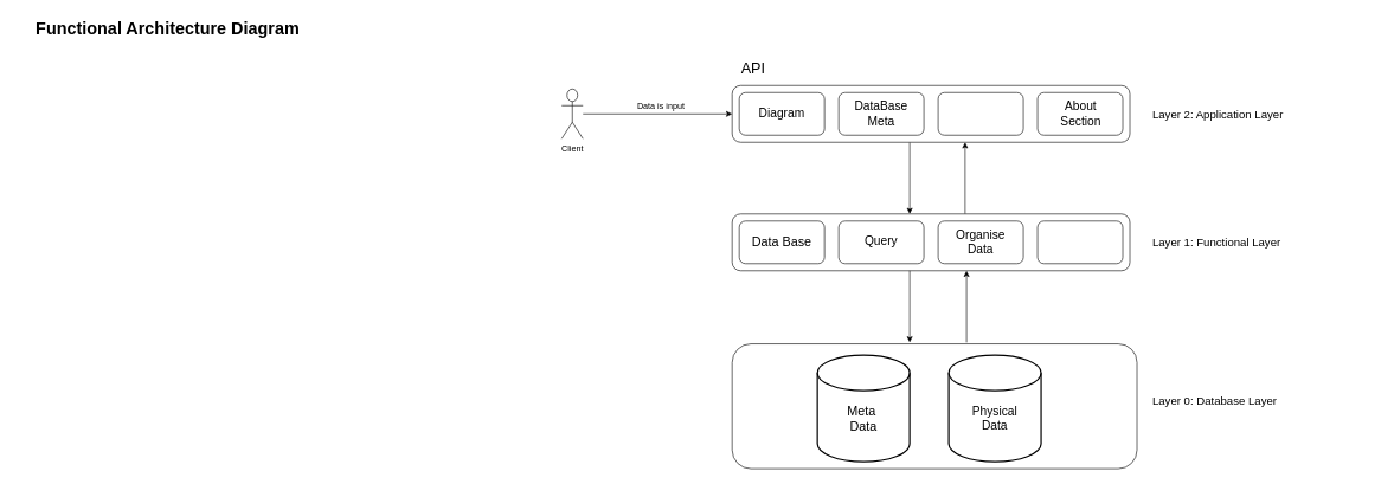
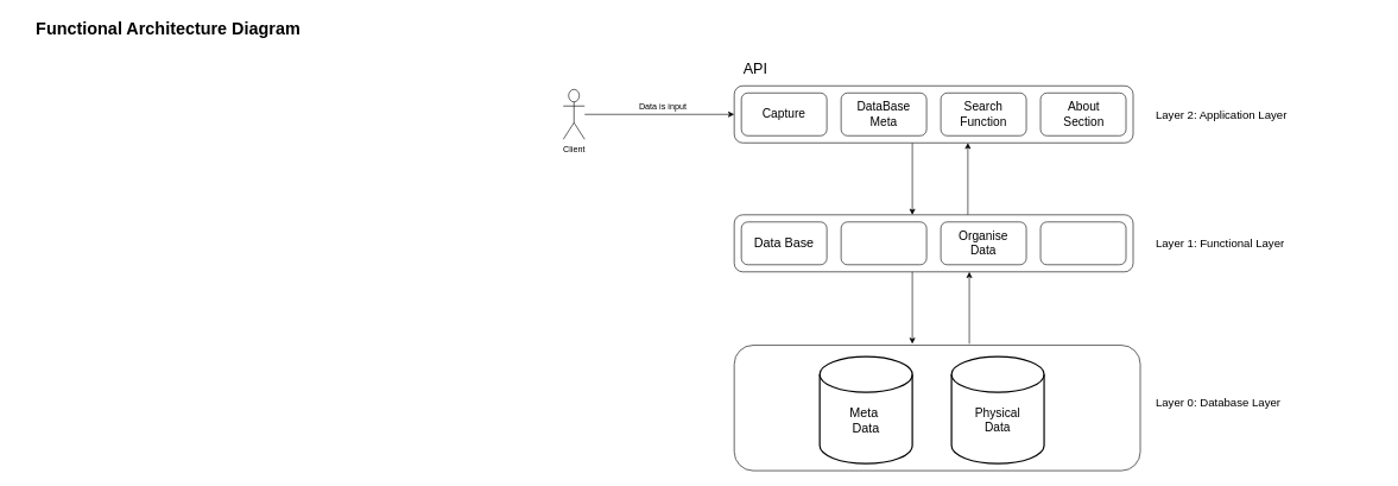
  <mxCell id="0" />
  <mxCell id="1" parent="0" />
  <mxCell id="2" style="edgeStyle=orthogonalEdgeStyle;rounded=0;orthogonalLoop=1;jettySize=auto;html=1;entryX=0.5;entryY=0;entryDx=0;entryDy=0;" parent="1" edge="1"><mxGeometry relative="1" as="geometry"><mxPoint x="1280" y="200" as="sourcePoint" /><mxPoint x="1280" y="301" as="targetPoint" /></mxGeometry></mxCell>
  <mxCell id="3" value="" style="rounded=1;whiteSpace=wrap;html=1;" parent="1" vertex="1"><mxGeometry x="1030" y="120" width="560" height="80" as="geometry" /></mxCell>
  <mxCell id="4" value="" style="rounded=1;whiteSpace=wrap;html=1;" parent="1" vertex="1"><mxGeometry x="1040" y="130" width="120" height="60" as="geometry" /></mxCell>
  <mxCell id="5" value="" style="rounded=1;whiteSpace=wrap;html=1;" parent="1" vertex="1"><mxGeometry x="1180" y="130" width="120" height="60" as="geometry" /></mxCell>
  <mxCell id="6" value="" style="rounded=1;whiteSpace=wrap;html=1;" parent="1" vertex="1"><mxGeometry x="1320" y="130" width="120" height="60" as="geometry" /></mxCell>
  <mxCell id="7" value="" style="rounded=1;whiteSpace=wrap;html=1;" parent="1" vertex="1"><mxGeometry x="1460" y="130" width="120" height="60" as="geometry" /></mxCell>
- <mxCell id="8" value="&lt;font style=&quot;font-size: 17px;&quot;&gt;Diagram&lt;/font&gt;" style="text;html=1;strokeColor=none;fillColor=none;align=center;verticalAlign=middle;whiteSpace=wrap;rounded=0;" parent="1" vertex="1"><mxGeometry x="1055" y="135" width="90" height="50" as="geometry" /></mxCell>
+ <mxCell id="8" value="&lt;font style=&quot;font-size: 17px;&quot;&gt;Capture&lt;/font&gt;" style="text;html=1;strokeColor=none;fillColor=none;align=center;verticalAlign=middle;whiteSpace=wrap;rounded=0;" parent="1" vertex="1"><mxGeometry x="1055" y="135" width="90" height="50" as="geometry" /></mxCell>
  <mxCell id="9" value="&lt;div style=&quot;font-size: 17px;&quot;&gt;&lt;font style=&quot;font-size: 17px;&quot;&gt;DataBase &lt;br&gt;&lt;/font&gt;&lt;/div&gt;&lt;div style=&quot;font-size: 17px;&quot;&gt;&lt;font style=&quot;font-size: 17px;&quot;&gt;Meta&lt;/font&gt;&lt;br&gt;&lt;/div&gt;" style="text;html=1;strokeColor=none;fillColor=none;align=center;verticalAlign=middle;whiteSpace=wrap;rounded=0;" parent="1" vertex="1"><mxGeometry x="1195" y="135" width="90" height="50" as="geometry" /></mxCell>
+ <mxCell id="10" value="&lt;div&gt;&lt;font style=&quot;font-size: 17px;&quot;&gt;Search&lt;/font&gt;&lt;/div&gt;&lt;font style=&quot;font-size: 17px;&quot;&gt;Function&lt;/font&gt;" style="text;html=1;strokeColor=none;fillColor=none;align=center;verticalAlign=middle;whiteSpace=wrap;rounded=0;" parent="1" vertex="1"><mxGeometry x="1335" y="135" width="90" height="50" as="geometry" /></mxCell>
  <mxCell id="11" value="&lt;div style=&quot;font-size: 17px;&quot;&gt;&lt;font style=&quot;font-size: 17px;&quot;&gt;About&lt;/font&gt;&lt;/div&gt;&lt;div style=&quot;font-size: 17px;&quot;&gt;&lt;font style=&quot;font-size: 17px;&quot;&gt;Section&lt;font style=&quot;font-size: 17px;&quot;&gt;&lt;br&gt;&lt;/font&gt;&lt;/font&gt;&lt;/div&gt;" style="text;html=1;strokeColor=none;fillColor=none;align=center;verticalAlign=middle;whiteSpace=wrap;rounded=0;" parent="1" vertex="1"><mxGeometry x="1476" y="135" width="90" height="50" as="geometry" /></mxCell>
  <mxCell id="12" style="edgeStyle=orthogonalEdgeStyle;rounded=0;orthogonalLoop=1;jettySize=auto;html=1;entryX=0;entryY=0.5;entryDx=0;entryDy=0;" edge="1" parent="1" source="13" target="3"><mxGeometry relative="1" as="geometry" /></mxCell>
  <mxCell id="13" value="&lt;div&gt;Client&lt;/div&gt;&lt;div&gt;&lt;br&gt;&lt;/div&gt;" style="shape=umlActor;verticalLabelPosition=bottom;verticalAlign=top;html=1;outlineConnect=0;" parent="1" vertex="1"><mxGeometry x="790" y="125" width="30" height="70" as="geometry" /></mxCell>
  <mxCell id="14" value="Functional Architecture Diagram" style="text;strokeColor=none;fillColor=none;html=1;fontSize=24;fontStyle=1;verticalAlign=middle;align=center;" parent="1" vertex="1"><mxGeometry x="20" y="20" width="430" height="40" as="geometry" /></mxCell>
  <mxCell id="15" value="&lt;font style=&quot;font-size: 21px;&quot;&gt;API&lt;/font&gt;" style="text;html=1;strokeColor=none;fillColor=none;align=center;verticalAlign=middle;whiteSpace=wrap;rounded=0;" parent="1" vertex="1"><mxGeometry x="990" y="80" width="140" height="30" as="geometry" /></mxCell>
  <mxCell id="16" value="&lt;div align=&quot;left&quot;&gt;&lt;font style=&quot;font-size: 16px;&quot;&gt;Layer 2: Application Layer&lt;/font&gt;&lt;br&gt;&lt;/div&gt;" style="text;html=1;strokeColor=none;fillColor=none;align=left;verticalAlign=middle;whiteSpace=wrap;rounded=0;" parent="1" vertex="1"><mxGeometry x="1620" y="145" width="320" height="30" as="geometry" /></mxCell>
  <mxCell id="17" value="Data is input" style="text;html=1;strokeColor=none;fillColor=none;align=center;verticalAlign=middle;whiteSpace=wrap;rounded=0;" parent="1" vertex="1"><mxGeometry x="870" y="135" width="120" height="30" as="geometry" /></mxCell>
  <mxCell id="18" style="edgeStyle=orthogonalEdgeStyle;rounded=0;orthogonalLoop=1;jettySize=auto;html=1;entryX=0.5;entryY=1;entryDx=0;entryDy=0;strokeColor=none;" parent="1" source="20" target="3" edge="1"><mxGeometry relative="1" as="geometry" /></mxCell>
  <mxCell id="19" style="edgeStyle=orthogonalEdgeStyle;rounded=0;orthogonalLoop=1;jettySize=auto;html=1;exitX=0.5;exitY=0;exitDx=0;exitDy=0;entryX=0.5;entryY=1;entryDx=0;entryDy=0;" parent="1" edge="1"><mxGeometry relative="1" as="geometry"><mxPoint x="1358" y="301" as="sourcePoint" /><mxPoint x="1358" y="200" as="targetPoint" /></mxGeometry></mxCell>
  <mxCell id="20" value="" style="rounded=1;whiteSpace=wrap;html=1;" parent="1" vertex="1"><mxGeometry x="1030" y="301" width="560" height="80" as="geometry" /></mxCell>
  <mxCell id="21" value="" style="rounded=1;whiteSpace=wrap;html=1;" parent="1" vertex="1"><mxGeometry x="1040" y="311" width="120" height="60" as="geometry" /></mxCell>
  <mxCell id="22" value="" style="rounded=1;whiteSpace=wrap;html=1;" parent="1" vertex="1"><mxGeometry x="1180" y="311" width="120" height="60" as="geometry" /></mxCell>
  <mxCell id="23" value="" style="rounded=1;whiteSpace=wrap;html=1;" parent="1" vertex="1"><mxGeometry x="1320" y="311" width="120" height="60" as="geometry" /></mxCell>
  <mxCell id="24" value="" style="rounded=1;whiteSpace=wrap;html=1;" parent="1" vertex="1"><mxGeometry x="1460" y="311" width="120" height="60" as="geometry" /></mxCell>
  <mxCell id="25" value="&lt;font style=&quot;font-size: 18px;&quot;&gt;Data Base&lt;/font&gt;" style="text;html=1;strokeColor=none;fillColor=none;align=center;verticalAlign=middle;whiteSpace=wrap;rounded=0;" parent="1" vertex="1"><mxGeometry x="1055" y="316" width="90" height="50" as="geometry" /></mxCell>
- <mxCell id="26" value="&lt;font style=&quot;font-size: 17px;&quot;&gt;Query&lt;/font&gt;" style="text;html=1;strokeColor=none;fillColor=none;align=center;verticalAlign=middle;whiteSpace=wrap;rounded=0;" parent="1" vertex="1"><mxGeometry x="1195" y="316" width="90" height="50" as="geometry" /></mxCell>
  <mxCell id="27" value="&lt;div style=&quot;font-size: 17px;&quot;&gt;&lt;font style=&quot;font-size: 17px;&quot;&gt;Organise &lt;br&gt;&lt;/font&gt;&lt;/div&gt;&lt;div style=&quot;font-size: 17px;&quot;&gt;&lt;font style=&quot;font-size: 17px;&quot;&gt;Data&lt;font style=&quot;font-size: 17px;&quot;&gt;&lt;br&gt;&lt;/font&gt;&lt;/font&gt;&lt;/div&gt;" style="text;html=1;strokeColor=none;fillColor=none;align=center;verticalAlign=middle;whiteSpace=wrap;rounded=0;" parent="1" vertex="1"><mxGeometry x="1335" y="316" width="90" height="50" as="geometry" /></mxCell>
  <mxCell id="28" value="&lt;div align=&quot;left&quot;&gt;&lt;font style=&quot;font-size: 16px;&quot;&gt;Layer 1: Functional Layer&lt;/font&gt;&lt;br&gt;&lt;/div&gt;" style="text;html=1;strokeColor=none;fillColor=none;align=left;verticalAlign=middle;whiteSpace=wrap;rounded=0;" parent="1" vertex="1"><mxGeometry x="1620" y="326" width="320" height="30" as="geometry" /></mxCell>
  <mxCell id="29" value="" style="rounded=1;whiteSpace=wrap;html=1;" parent="1" vertex="1"><mxGeometry x="1030" y="484" width="570" height="176" as="geometry" /></mxCell>
  <mxCell id="30" value="" style="strokeWidth=2;html=1;shape=mxgraph.flowchart.database;whiteSpace=wrap;" parent="1" vertex="1"><mxGeometry x="1150" y="500" width="130" height="150" as="geometry" /></mxCell>
  <mxCell id="31" value="&lt;div style=&quot;font-size: 18px;&quot;&gt;&lt;font style=&quot;font-size: 18px;&quot;&gt;Meta&amp;nbsp;&lt;/font&gt;&lt;/div&gt;&lt;div style=&quot;font-size: 18px;&quot;&gt;&lt;font style=&quot;font-size: 18px;&quot;&gt;Data&lt;/font&gt;&lt;/div&gt;" style="text;html=1;strokeColor=none;fillColor=none;align=center;verticalAlign=middle;whiteSpace=wrap;rounded=0;" parent="1" vertex="1"><mxGeometry x="1150" y="550" width="130" height="80" as="geometry" /></mxCell>
  <mxCell id="32" value="" style="strokeWidth=2;html=1;shape=mxgraph.flowchart.database;whiteSpace=wrap;" parent="1" vertex="1"><mxGeometry x="1335" y="500" width="130" height="150" as="geometry" /></mxCell>
  <mxCell id="33" value="&lt;div style=&quot;font-size: 17px;&quot;&gt;&lt;font style=&quot;font-size: 17px;&quot;&gt;Physical&lt;/font&gt;&lt;/div&gt;&lt;div style=&quot;font-size: 17px;&quot;&gt;&lt;font style=&quot;font-size: 17px;&quot;&gt;Data&lt;font style=&quot;font-size: 17px;&quot;&gt;&lt;br&gt;&lt;/font&gt;&lt;/font&gt;&lt;/div&gt;" style="text;html=1;strokeColor=none;fillColor=none;align=center;verticalAlign=middle;whiteSpace=wrap;rounded=0;" parent="1" vertex="1"><mxGeometry x="1335" y="550" width="130" height="80" as="geometry" /></mxCell>
  <mxCell id="34" style="edgeStyle=orthogonalEdgeStyle;rounded=0;orthogonalLoop=1;jettySize=auto;html=1;exitX=0.5;exitY=0;exitDx=0;exitDy=0;entryX=0.5;entryY=1;entryDx=0;entryDy=0;" parent="1" edge="1"><mxGeometry relative="1" as="geometry"><mxPoint x="1360" y="482" as="sourcePoint" /><mxPoint x="1360" y="381" as="targetPoint" /></mxGeometry></mxCell>
  <mxCell id="35" style="edgeStyle=orthogonalEdgeStyle;rounded=0;orthogonalLoop=1;jettySize=auto;html=1;entryX=0.5;entryY=0;entryDx=0;entryDy=0;" parent="1" edge="1"><mxGeometry relative="1" as="geometry"><mxPoint x="1280" y="381" as="sourcePoint" /><mxPoint x="1280" y="482" as="targetPoint" /></mxGeometry></mxCell>
  <mxCell id="36" value="&lt;div align=&quot;left&quot;&gt;&lt;font style=&quot;font-size: 16px;&quot;&gt;Layer 0: Database Layer&lt;/font&gt;&lt;br&gt;&lt;/div&gt;" style="text;html=1;strokeColor=none;fillColor=none;align=left;verticalAlign=middle;whiteSpace=wrap;rounded=0;" parent="1" vertex="1"><mxGeometry x="1620" y="550" width="320" height="30" as="geometry" /></mxCell>
